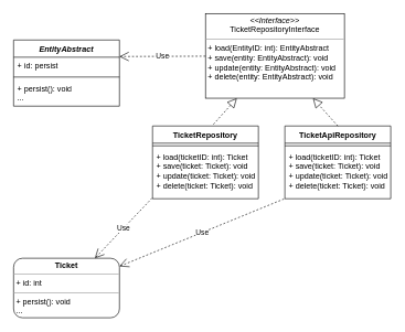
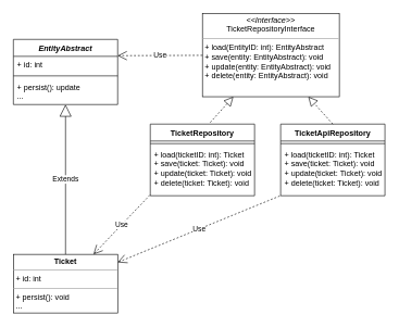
  <mxCell id="0" />
  <mxCell id="1" parent="0" />
  <mxCell id="2" value="&lt;p style=&quot;margin:0px;margin-top:4px;text-align:center;&quot;&gt;&lt;i&gt;&amp;lt;&amp;lt;Interface&amp;gt;&amp;gt;&lt;/i&gt;&lt;br&gt;TicketRepositoryInterface&lt;/p&gt;&lt;hr size=&quot;1&quot;&gt;&lt;p style=&quot;margin:0px;margin-left:4px;&quot;&gt;+&amp;nbsp;load(EntityID: int): EntityAbstract&lt;br&gt;+&amp;nbsp;save(entity: EntityAbstract): void&lt;/p&gt;&lt;p style=&quot;margin:0px;margin-left:4px;&quot;&gt;+&amp;nbsp;update(entity: EntityAbstract): void&lt;br&gt;&lt;/p&gt;&lt;p style=&quot;margin:0px;margin-left:4px;&quot;&gt;+&amp;nbsp;delete(entity: EntityAbstract): void&lt;br&gt;&lt;/p&gt;" style="verticalAlign=top;align=left;overflow=fill;fontSize=12;fontFamily=Helvetica;html=1;whiteSpace=wrap;" vertex="1" parent="1"><mxGeometry x="310" y="20" width="210" height="128" as="geometry" /></mxCell>
  <mxCell id="3" value="TicketRepository" style="swimlane;fontStyle=1;align=center;verticalAlign=top;childLayout=stackLayout;horizontal=1;startSize=26;horizontalStack=0;resizeParent=1;resizeParentMax=0;resizeLast=0;collapsible=1;marginBottom=0;whiteSpace=wrap;html=1;" vertex="1" parent="1"><mxGeometry x="230" y="190" width="160" height="110" as="geometry" /></mxCell>
  <mxCell id="4" value="" style="line;strokeWidth=1;fillColor=none;align=left;verticalAlign=middle;spacingTop=-1;spacingLeft=3;spacingRight=3;rotatable=0;labelPosition=right;points=[];portConstraint=eastwest;strokeColor=inherit;" vertex="1" parent="3"><mxGeometry y="26" width="160" height="8" as="geometry" /></mxCell>
  <mxCell id="5" value="+ load(ticketID: int): Ticket&lt;br&gt;+ save(ticket: Ticket): void&lt;br&gt;+ update(ticket: Ticket): void&lt;br&gt;+ delete(ticket: Ticket): void" style="text;strokeColor=none;fillColor=none;align=left;verticalAlign=top;spacingLeft=4;spacingRight=4;overflow=hidden;rotatable=0;points=[[0,0.5],[1,0.5]];portConstraint=eastwest;whiteSpace=wrap;html=1;" vertex="1" parent="3"><mxGeometry y="34" width="160" height="76" as="geometry" /></mxCell>
  <mxCell id="6" value="TicketApiRepository" style="swimlane;fontStyle=1;align=center;verticalAlign=top;childLayout=stackLayout;horizontal=1;startSize=26;horizontalStack=0;resizeParent=1;resizeParentMax=0;resizeLast=0;collapsible=1;marginBottom=0;whiteSpace=wrap;html=1;" vertex="1" parent="1"><mxGeometry x="430" y="190" width="160" height="110" as="geometry" /></mxCell>
  <mxCell id="7" value="" style="line;strokeWidth=1;fillColor=none;align=left;verticalAlign=middle;spacingTop=-1;spacingLeft=3;spacingRight=3;rotatable=0;labelPosition=right;points=[];portConstraint=eastwest;strokeColor=inherit;" vertex="1" parent="6"><mxGeometry y="26" width="160" height="8" as="geometry" /></mxCell>
  <mxCell id="8" value="+ load(ticketID: int): Ticket&lt;br&gt;+ save(ticket: Ticket): void&lt;br&gt;+ update(ticket: Ticket): void&lt;br&gt;+ delete(ticket: Ticket): void" style="text;strokeColor=none;fillColor=none;align=left;verticalAlign=top;spacingLeft=4;spacingRight=4;overflow=hidden;rotatable=0;points=[[0,0.5],[1,0.5]];portConstraint=eastwest;whiteSpace=wrap;html=1;" vertex="1" parent="6"><mxGeometry y="34" width="160" height="76" as="geometry" /></mxCell>
  <mxCell id="9" value="&lt;i&gt;EntityAbstract&lt;/i&gt;" style="swimlane;fontStyle=1;align=center;verticalAlign=top;childLayout=stackLayout;horizontal=1;startSize=26;horizontalStack=0;resizeParent=1;resizeParentMax=0;resizeLast=0;collapsible=1;marginBottom=0;whiteSpace=wrap;html=1;" vertex="1" parent="1"><mxGeometry x="20" y="60" width="160" height="100" as="geometry" /></mxCell>
- <mxCell id="10" value="+ id: persist" style="text;strokeColor=none;fillColor=none;align=left;verticalAlign=top;spacingLeft=4;spacingRight=4;overflow=hidden;rotatable=0;points=[[0,0.5],[1,0.5]];portConstraint=eastwest;whiteSpace=wrap;html=1;" vertex="1" parent="9"><mxGeometry y="26" width="160" height="26" as="geometry" /></mxCell>
+ <mxCell id="10" value="+ id: int" style="text;strokeColor=none;fillColor=none;align=left;verticalAlign=top;spacingLeft=4;spacingRight=4;overflow=hidden;rotatable=0;points=[[0,0.5],[1,0.5]];portConstraint=eastwest;whiteSpace=wrap;html=1;" vertex="1" parent="9"><mxGeometry y="26" width="160" height="26" as="geometry" /></mxCell>
  <mxCell id="11" value="" style="line;strokeWidth=1;fillColor=none;align=left;verticalAlign=middle;spacingTop=-1;spacingLeft=3;spacingRight=3;rotatable=0;labelPosition=right;points=[];portConstraint=eastwest;strokeColor=inherit;" vertex="1" parent="9"><mxGeometry y="52" width="160" height="8" as="geometry" /></mxCell>
- <mxCell id="12" value="+ persist(): void&lt;br&gt;..." style="text;strokeColor=none;fillColor=none;align=left;verticalAlign=top;spacingLeft=4;spacingRight=4;overflow=hidden;rotatable=0;points=[[0,0.5],[1,0.5]];portConstraint=eastwest;whiteSpace=wrap;html=1;" vertex="1" parent="9"><mxGeometry y="60" width="160" height="40" as="geometry" /></mxCell>
+ <mxCell id="12" value="+ persist(): update&lt;br&gt;..." style="text;strokeColor=none;fillColor=none;align=left;verticalAlign=top;spacingLeft=4;spacingRight=4;overflow=hidden;rotatable=0;points=[[0,0.5],[1,0.5]];portConstraint=eastwest;whiteSpace=wrap;html=1;" vertex="1" parent="9"><mxGeometry y="60" width="160" height="40" as="geometry" /></mxCell>
  <mxCell id="13" value="" style="endArrow=block;dashed=1;endFill=0;endSize=12;html=1;rounded=0;exitX=0.575;exitY=-0.023;exitDx=0;exitDy=0;exitPerimeter=0;" edge="1" parent="1" source="3" target="2"><mxGeometry width="160" relative="1" as="geometry"><mxPoint x="370" y="540" as="sourcePoint" /><mxPoint x="530" y="540" as="targetPoint" /></mxGeometry></mxCell>
  <mxCell id="14" value="" style="endArrow=block;dashed=1;endFill=0;endSize=12;html=1;rounded=0;exitX=0.5;exitY=0;exitDx=0;exitDy=0;" edge="1" parent="1" source="6" target="2"><mxGeometry width="160" relative="1" as="geometry"><mxPoint x="110" y="600" as="sourcePoint" /><mxPoint x="270" y="600" as="targetPoint" /></mxGeometry></mxCell>
  <mxCell id="15" value="Use" style="endArrow=open;endSize=12;dashed=1;html=1;rounded=0;entryX=1;entryY=0.25;entryDx=0;entryDy=0;" edge="1" parent="1" source="2" target="9"><mxGeometry width="160" relative="1" as="geometry"><mxPoint x="250" y="360" as="sourcePoint" /><mxPoint x="410" y="360" as="targetPoint" /></mxGeometry></mxCell>
- <mxCell id="16" value="&lt;p style=&quot;margin:0px;margin-top:4px;text-align:center;&quot;&gt;&lt;b&gt;Ticket&lt;/b&gt;&lt;/p&gt;&lt;hr size=&quot;1&quot;&gt;&lt;p style=&quot;margin:0px;margin-left:4px;&quot;&gt;+ id: int&lt;/p&gt;&lt;hr size=&quot;1&quot;&gt;&lt;p style=&quot;margin:0px;margin-left:4px;&quot;&gt;+ persist(): void&lt;/p&gt;&lt;p style=&quot;margin:0px;margin-left:4px;&quot;&gt;...&lt;/p&gt;" style="verticalAlign=top;align=left;overflow=fill;fontSize=12;fontFamily=Helvetica;html=1;whiteSpace=wrap;rounded=1;" vertex="1" parent="1"><mxGeometry x="20" y="390" width="160" height="90" as="geometry" /></mxCell>
+ <mxCell id="16" value="&lt;p style=&quot;margin:0px;margin-top:4px;text-align:center;&quot;&gt;&lt;b&gt;Ticket&lt;/b&gt;&lt;/p&gt;&lt;hr size=&quot;1&quot;&gt;&lt;p style=&quot;margin:0px;margin-left:4px;&quot;&gt;+ id: int&lt;/p&gt;&lt;hr size=&quot;1&quot;&gt;&lt;p style=&quot;margin:0px;margin-left:4px;&quot;&gt;+ persist(): void&lt;/p&gt;&lt;p style=&quot;margin:0px;margin-left:4px;&quot;&gt;...&lt;/p&gt;" style="verticalAlign=top;align=left;overflow=fill;fontSize=12;fontFamily=Helvetica;html=1;whiteSpace=wrap;" vertex="1" parent="1"><mxGeometry x="20" y="390" width="160" height="90" as="geometry" /></mxCell>
+ <mxCell id="17" value="Extends" style="endArrow=block;endSize=16;endFill=0;html=1;rounded=0;" edge="1" parent="1" source="16" target="9"><mxGeometry width="160" relative="1" as="geometry"><mxPoint x="210" y="280" as="sourcePoint" /><mxPoint x="370" y="280" as="targetPoint" /></mxGeometry></mxCell>
  <mxCell id="18" value="Use" style="endArrow=open;endSize=12;dashed=1;html=1;rounded=0;exitX=-0.004;exitY=0.987;exitDx=0;exitDy=0;exitPerimeter=0;" edge="1" parent="1" source="5" target="16"><mxGeometry width="160" relative="1" as="geometry"><mxPoint x="210" y="280" as="sourcePoint" /><mxPoint x="370" y="280" as="targetPoint" /></mxGeometry></mxCell>
  <mxCell id="19" value="Use" style="endArrow=open;endSize=12;dashed=1;html=1;rounded=0;exitX=-0.008;exitY=1.004;exitDx=0;exitDy=0;exitPerimeter=0;" edge="1" parent="1" source="8" target="16"><mxGeometry width="160" relative="1" as="geometry"><mxPoint x="210" y="280" as="sourcePoint" /><mxPoint x="370" y="280" as="targetPoint" /></mxGeometry></mxCell>
